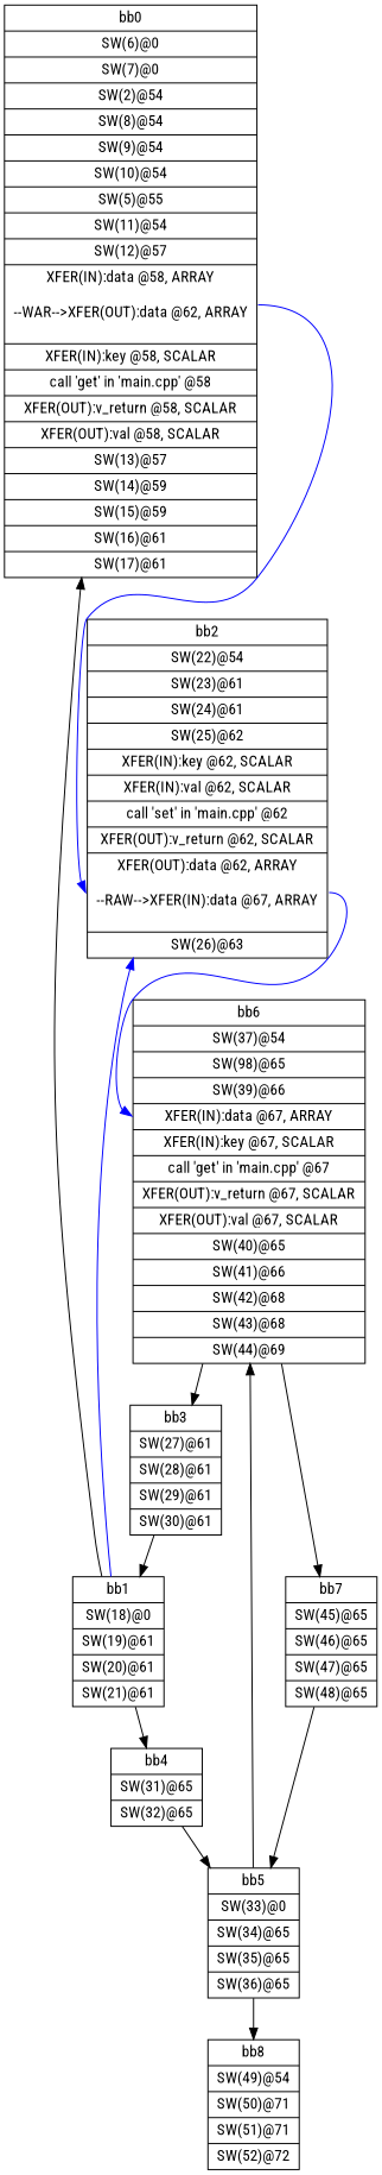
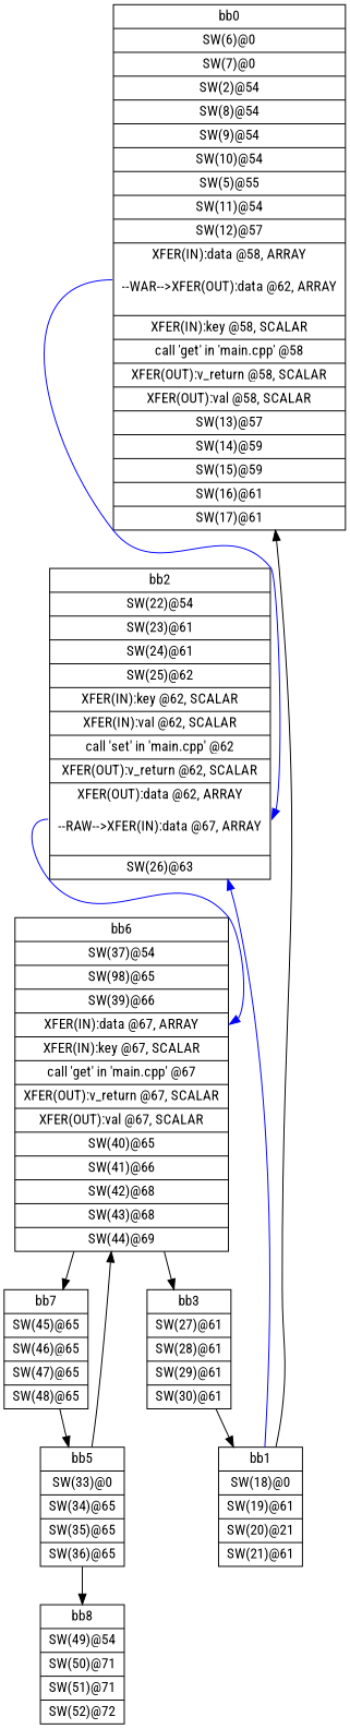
  digraph {
    fontname="Roboto Condensed"
    node [fontname="Roboto Condensed" shape=record]
    edge [fontname="Roboto Condensed"]
    n1 [label="{bb0|<x0000000000B7C430>SW(6)@0\n|<x0000000000B7C380>SW(7)@0\n|<x0000000000B7C850>SW(2)@54\n|<x0000000000B7C170>SW(8)@54\n|<x0000000000B7C900>SW(9)@54\n|<x0000000000B7C9B0>SW(10)@54\n|<x0000000000B7C6F0>SW(5)@55\n|<x0000000000B7CA60>SW(11)@54\n|<x0000000000B7CB10>SW(12)@57\n|<x00000000012FE940>XFER(IN):data @58, ARRAY\n\n--WAR--\>XFER(OUT):data @62, ARRAY\n\n|<x00000000012FEA00>XFER(IN):key @58, SCALAR\n|<x000000000125B680>call 'get' in 'main.cpp' @58\n|<x00000000012FEB80>XFER(OUT):v_return @58, SCALAR\n|<x00000000012FEAC0>XFER(OUT):val @58, SCALAR\n|<x0000000000B7CBC0>SW(13)@57\n|<x0000000000B7CC70>SW(14)@59\n|<x0000000000B7CD20>SW(15)@59\n|<x0000000000B7CDD0>SW(16)@61\n|<x0000000000B7CE80>SW(17)@61\n}"]
    n2 [label="{bb2|<x0000000000B7D1F0>SW(22)@54\n|<x0000000000B7D2A0>SW(23)@61\n|<x0000000000B7D350>SW(24)@61\n|<x0000000000B7D400>SW(25)@62\n|<x00000000012FED00>XFER(IN):key @62, SCALAR\n|<x00000000012FEDC0>XFER(IN):val @62, SCALAR\n|<x000000000125B760>call 'set' in 'main.cpp' @62\n|<x00000000012FEE80>XFER(OUT):v_return @62, SCALAR\n|<x00000000012FEC40>XFER(OUT):data @62, ARRAY\n\n--RAW--\>XFER(IN):data @67, ARRAY\n\n|<x0000000000B7D4B0>SW(26)@63\n}"]
-   n3 [label="{bb1|<x0000000000B7CF30>SW(18)@0\n|<x0000000000B7CFE0>SW(19)@61\n|<x0000000000B7D090>SW(20)@61\n|<x0000000000B7D140>SW(21)@61\n}"]
-   n4 [label="{bb4|<x0000000000B7D560>SW(31)@65\n|<x0000000000B7D8D0>SW(32)@65\n}"]
+   n3 [label="{bb1|<x0000000000B7CF30>SW(18)@0\n|<x0000000000B7CFE0>SW(19)@61\n|<x0000000000B7D090>SW(20)@21\n|<x0000000000B7D140>SW(21)@61\n}"]
    n5 [label="{bb6|<x0000000000B7DC40>SW(37)@54\n|<x0000000000B7DCF0>SW(98)@65\n|<x0000000000B7DDA0>SW(39)@66\n|<x00000000012FEF40>XFER(IN):data @67, ARRAY\n|<x00000000012FF000>XFER(IN):key @67, SCALAR\n|<x000000000125B5A0>call 'get' in 'main.cpp' @67\n|<x00000000012FF180>XFER(OUT):v_return @67, SCALAR\n|<x00000000012FF0C0>XFER(OUT):val @67, SCALAR\n|<x0000000000B7DE50>SW(40)@65\n|<x0000000000B7DF00>SW(41)@66\n|<x0000000000B7DFB0>SW(42)@68\n|<x0000000000B7E060>SW(43)@68\n|<x000000000130C060>SW(44)@69\n}"]
    n6 [label="{bb5|<x0000000000B7D980>SW(33)@0\n|<x0000000000B7DA30>SW(34)@65\n|<x0000000000B7DAE0>SW(35)@65\n|<x0000000000B7DB90>SW(36)@65\n}"]
    n7 [label="{bb3|<x0000000000B7D610>SW(27)@61\n|<x0000000000B7D6C0>SW(28)@61\n|<x0000000000B7D770>SW(29)@61\n|<x0000000000B7D820>SW(30)@61\n}"]
    n8 [label="{bb7|<x000000000130C110>SW(45)@65\n|<x000000000130C1C0>SW(46)@65\n|<x000000000130C270>SW(47)@65\n|<x000000000130C320>SW(48)@65\n}"]
    n9 [label="{bb8|<x000000000130C3D0>SW(49)@54\n|<x000000000130C480>SW(50)@71\n|<x000000000130C530>SW(51)@71\n|<x000000000130C5E0>SW(52)@72\n}"]
    n1 -> n2 [color=blue headport=x00000000012FEC40 tailport=x00000000012FE940]
    n2 -> n5 [color=blue headport=x00000000012FEF40 tailport=x00000000012FEC40]
    n3 -> n1
    n3 -> n2 [color=blue]
-   n3 -> n4
-   n4 -> n6
    n5 -> n7
    n5 -> n8
    n6 -> n5
    n6 -> n9
    n7 -> n3
    n8 -> n6
  }
